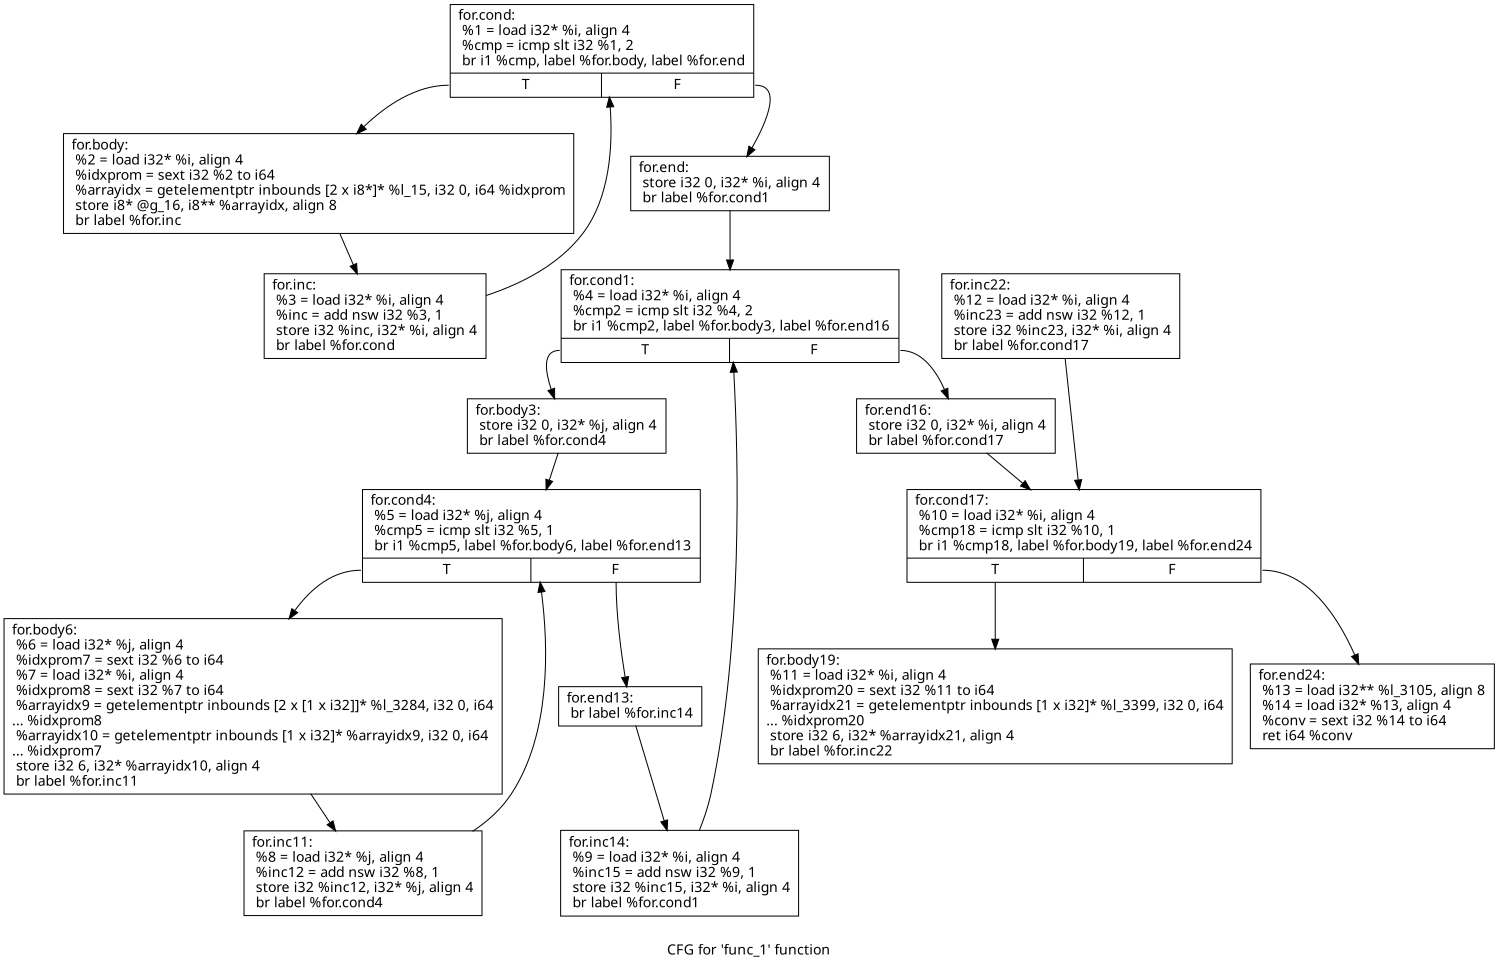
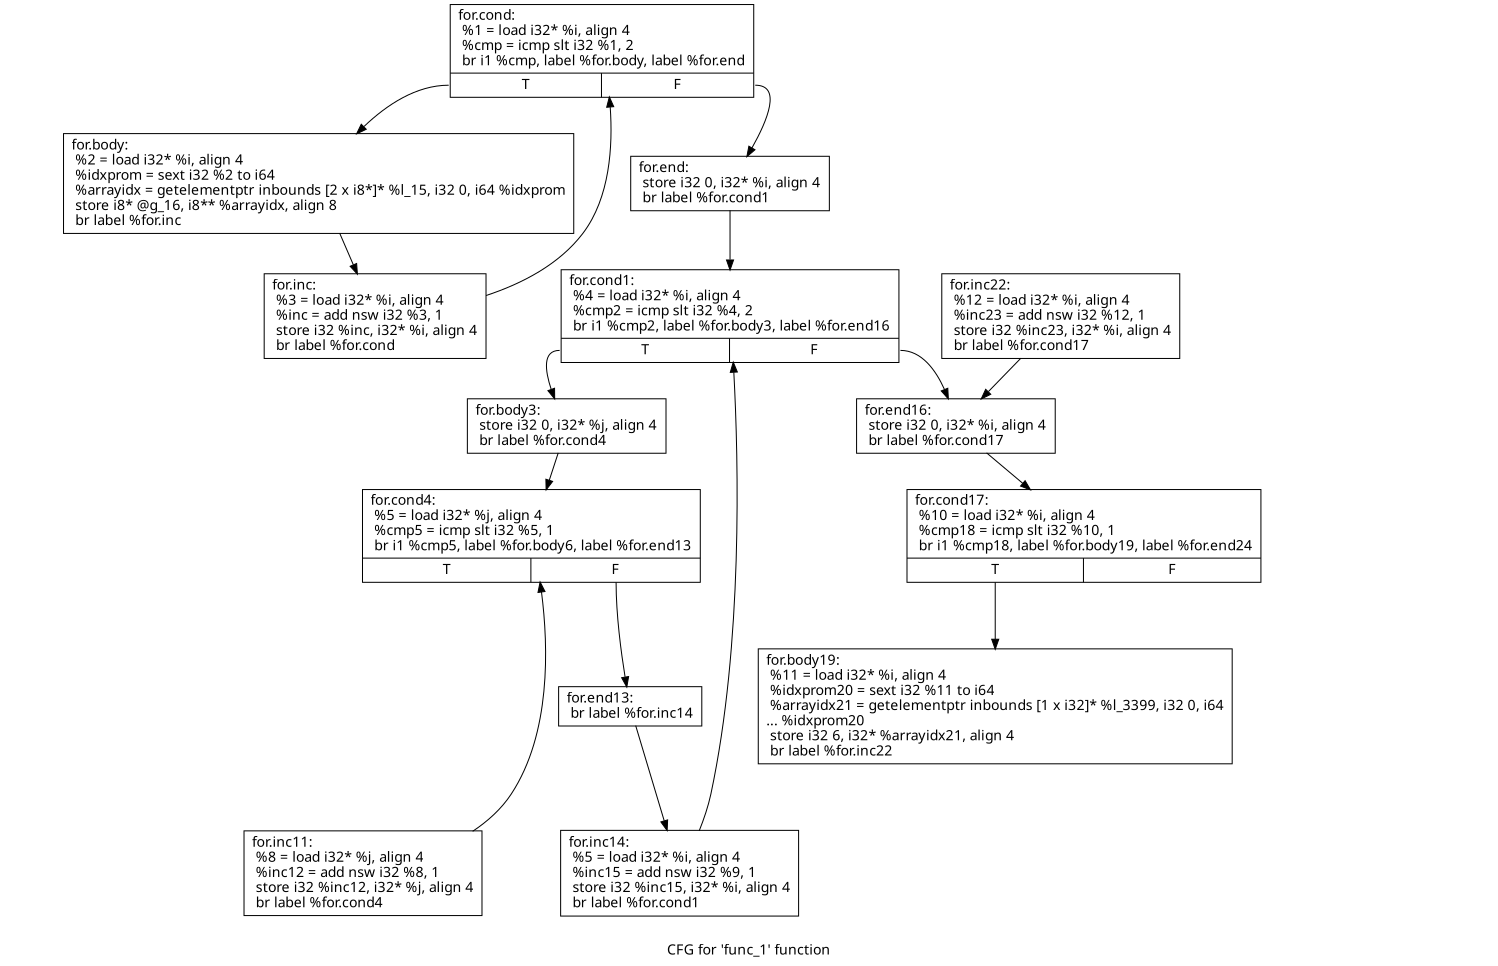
  digraph {
    fontname="Noto Sans"
    label="CFG for 'func_1' function"
    node [fontname="Noto Sans" shape=record]
    edge [fontname="Noto Sans"]
    n1 [label="{for.cond:                                         \l  %1 = load i32* %i, align 4\l  %cmp = icmp slt i32 %1, 2\l  br i1 %cmp, label %for.body, label %for.end\l|{<s0>T|<s1>F}}"]
    n2 [label="{for.body:                                         \l  %2 = load i32* %i, align 4\l  %idxprom = sext i32 %2 to i64\l  %arrayidx = getelementptr inbounds [2 x i8*]* %l_15, i32 0, i64 %idxprom\l  store i8* @g_16, i8** %arrayidx, align 8\l  br label %for.inc\l}"]
    n3 [label="{for.end:                                          \l  store i32 0, i32* %i, align 4\l  br label %for.cond1\l}"]
    n4 [label="{for.inc:                                          \l  %3 = load i32* %i, align 4\l  %inc = add nsw i32 %3, 1\l  store i32 %inc, i32* %i, align 4\l  br label %for.cond\l}"]
    n5 [label="{for.cond1:                                        \l  %4 = load i32* %i, align 4\l  %cmp2 = icmp slt i32 %4, 2\l  br i1 %cmp2, label %for.body3, label %for.end16\l|{<s0>T|<s1>F}}"]
    n6 [label="{for.body3:                                        \l  store i32 0, i32* %j, align 4\l  br label %for.cond4\l}"]
    n7 [label="{for.end16:                                        \l  store i32 0, i32* %i, align 4\l  br label %for.cond17\l}"]
    n8 [label="{for.cond4:                                        \l  %5 = load i32* %j, align 4\l  %cmp5 = icmp slt i32 %5, 1\l  br i1 %cmp5, label %for.body6, label %for.end13\l|{<s0>T|<s1>F}}"]
    n9 [label="{for.cond17:                                       \l  %10 = load i32* %i, align 4\l  %cmp18 = icmp slt i32 %10, 1\l  br i1 %cmp18, label %for.body19, label %for.end24\l|{<s0>T|<s1>F}}"]
-   n10 [label="{for.body6:                                        \l  %6 = load i32* %j, align 4\l  %idxprom7 = sext i32 %6 to i64\l  %7 = load i32* %i, align 4\l  %idxprom8 = sext i32 %7 to i64\l  %arrayidx9 = getelementptr inbounds [2 x [1 x i32]]* %l_3284, i32 0, i64\l... %idxprom8\l  %arrayidx10 = getelementptr inbounds [1 x i32]* %arrayidx9, i32 0, i64\l... %idxprom7\l  store i32 6, i32* %arrayidx10, align 4\l  br label %for.inc11\l}"]
    n11 [label="{for.end13:                                        \l  br label %for.inc14\l}"]
    n12 [label="{for.body19:                                       \l  %11 = load i32* %i, align 4\l  %idxprom20 = sext i32 %11 to i64\l  %arrayidx21 = getelementptr inbounds [1 x i32]* %l_3399, i32 0, i64\l... %idxprom20\l  store i32 6, i32* %arrayidx21, align 4\l  br label %for.inc22\l}"]
-   n13 [label="{for.end24:                                        \l  %13 = load i32** %l_3105, align 8\l  %14 = load i32* %13, align 4\l  %conv = sext i32 %14 to i64\l  ret i64 %conv\l}"]
    n14 [label="{for.inc11:                                        \l  %8 = load i32* %j, align 4\l  %inc12 = add nsw i32 %8, 1\l  store i32 %inc12, i32* %j, align 4\l  br label %for.cond4\l}"]
-   n15 [label="{for.inc14:                                        \l  %9 = load i32* %i, align 4\l  %inc15 = add nsw i32 %9, 1\l  store i32 %inc15, i32* %i, align 4\l  br label %for.cond1\l}"]
+   n15 [label="{for.inc14:                                        \l  %5 = load i32* %i, align 4\l  %inc15 = add nsw i32 %9, 1\l  store i32 %inc15, i32* %i, align 4\l  br label %for.cond1\l}"]
    n16 [label="{for.inc22:                                        \l  %12 = load i32* %i, align 4\l  %inc23 = add nsw i32 %12, 1\l  store i32 %inc23, i32* %i, align 4\l  br label %for.cond17\l}"]
    n1 -> n2 [tailport=s0]
    n1 -> n3 [tailport=s1]
    n2 -> n4
    n3 -> n5
    n4 -> n1
    n5 -> n6 [tailport=s0]
    n5 -> n7 [tailport=s1]
    n6 -> n8
    n7 -> n9
-   n8 -> n10 [tailport=s0]
    n8 -> n11 [tailport=s1]
    n9 -> n12 [tailport=s0]
-   n9 -> n13 [tailport=s1]
-   n10 -> n14
    n11 -> n15
    n14 -> n8
    n15 -> n5
-   n16 -> n9
+   n16 -> n7
  }
